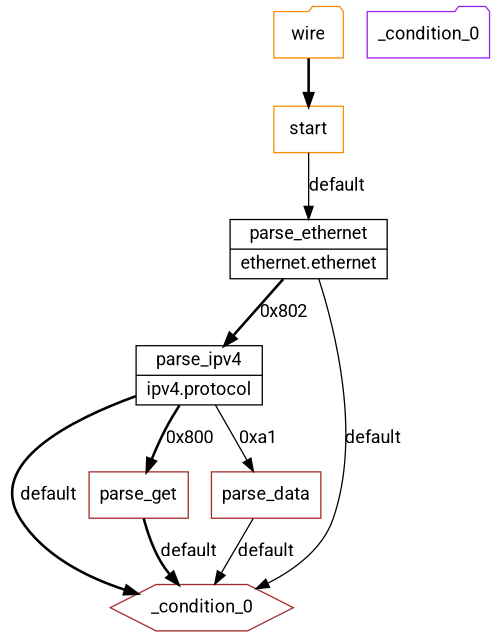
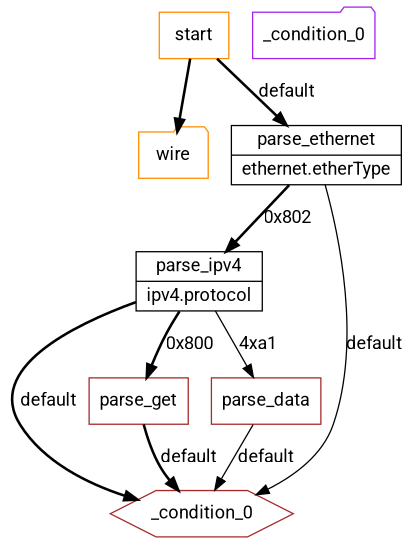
  digraph {
    fontname=Roboto
    node [color=brown fontname=Roboto shape=record]
    edge [fontname=Roboto style=bold]
    wire [color=darkorange shape=folder]
    n2 [color=darkorange label="{start}"]
-   n3 [color=black label="{parse_ethernet | {ethernet.ethernet}}"]
+   n3 [color=black label="{parse_ethernet | {ethernet.etherType}}"]
    n4 [color=purple label=_condition_0 shape=folder]
    n5 [color=black label="{parse_ipv4 | {ipv4.protocol}}"]
    _condition_0 [shape=hexagon]
    n7 [label="{parse_get}"]
    n8 [label="{parse_data}"]
-   wire -> n2
-   n2 -> n3 [label=default style=solid]
+   n2 -> wire
+   n2 -> n3 [label=default]
    n3 -> n5 [label="0x802"]
    n3 -> _condition_0 [label=default style=solid]
    n5 -> _condition_0 [label=default]
    n5 -> n7 [label="0x800"]
-   n5 -> n8 [label="0xa1" style=solid]
+   n5 -> n8 [label="4xa1" style=solid]
    n7 -> _condition_0 [label=default]
    n8 -> _condition_0 [label=default style=solid]
  }
